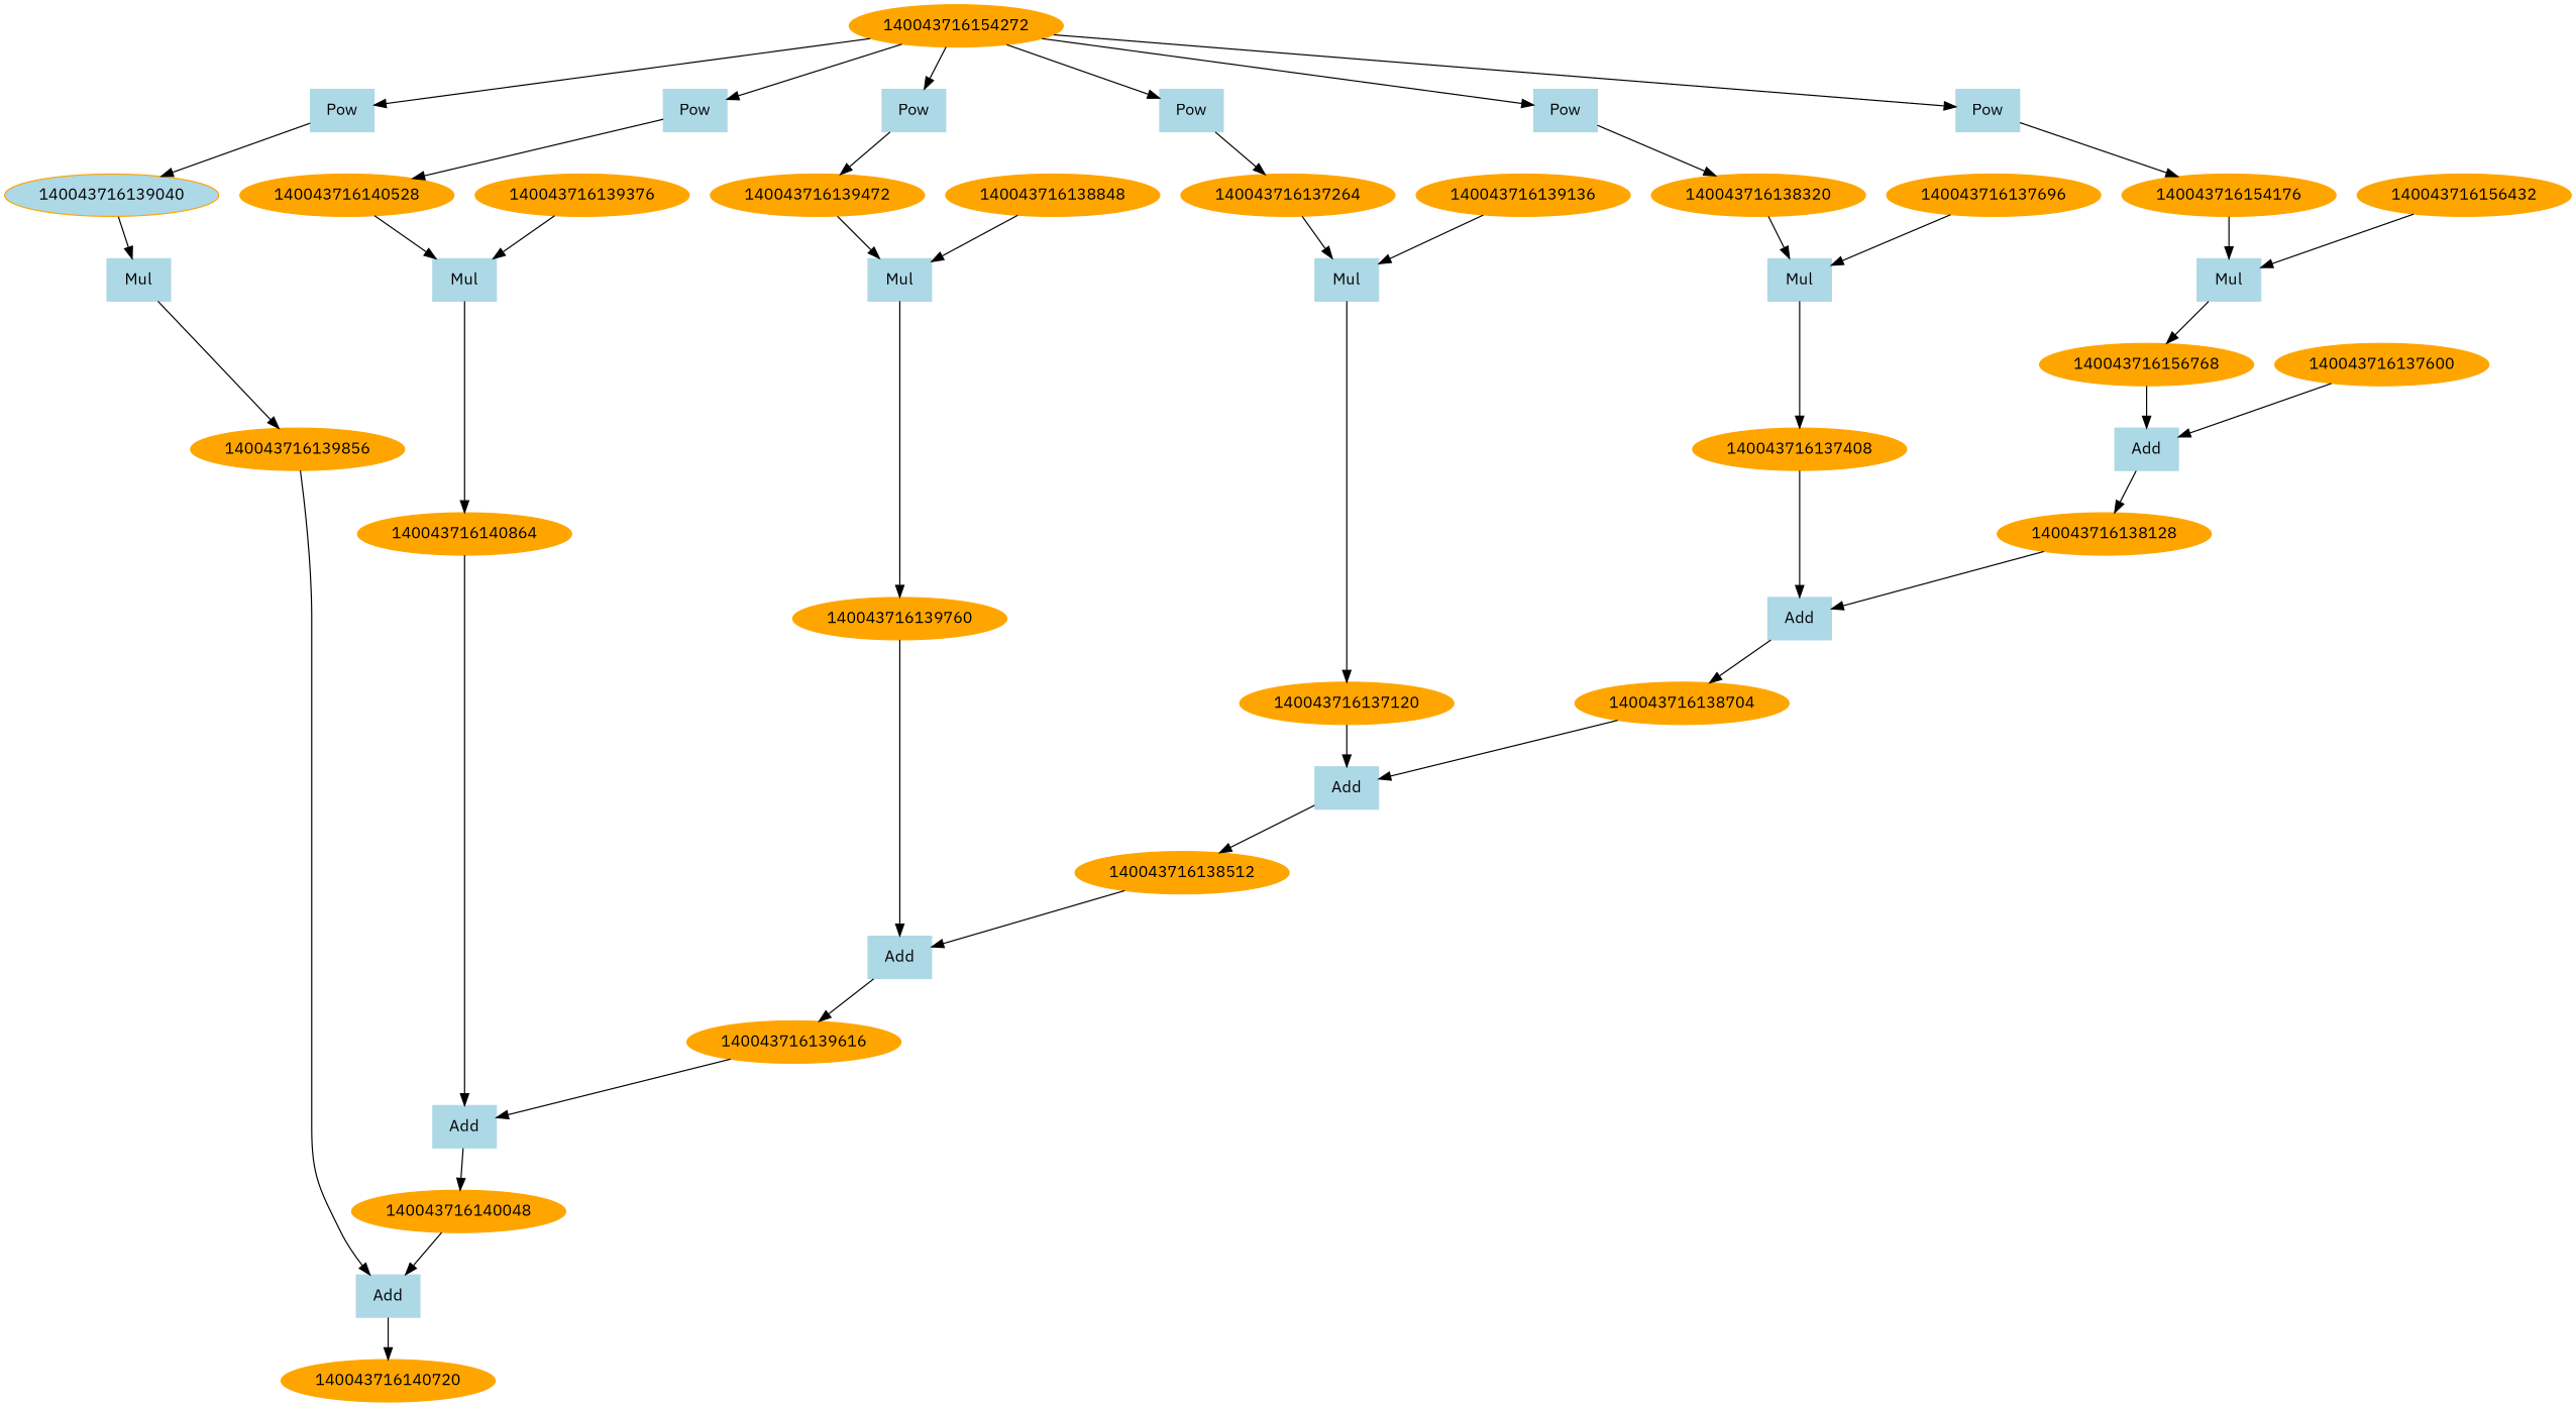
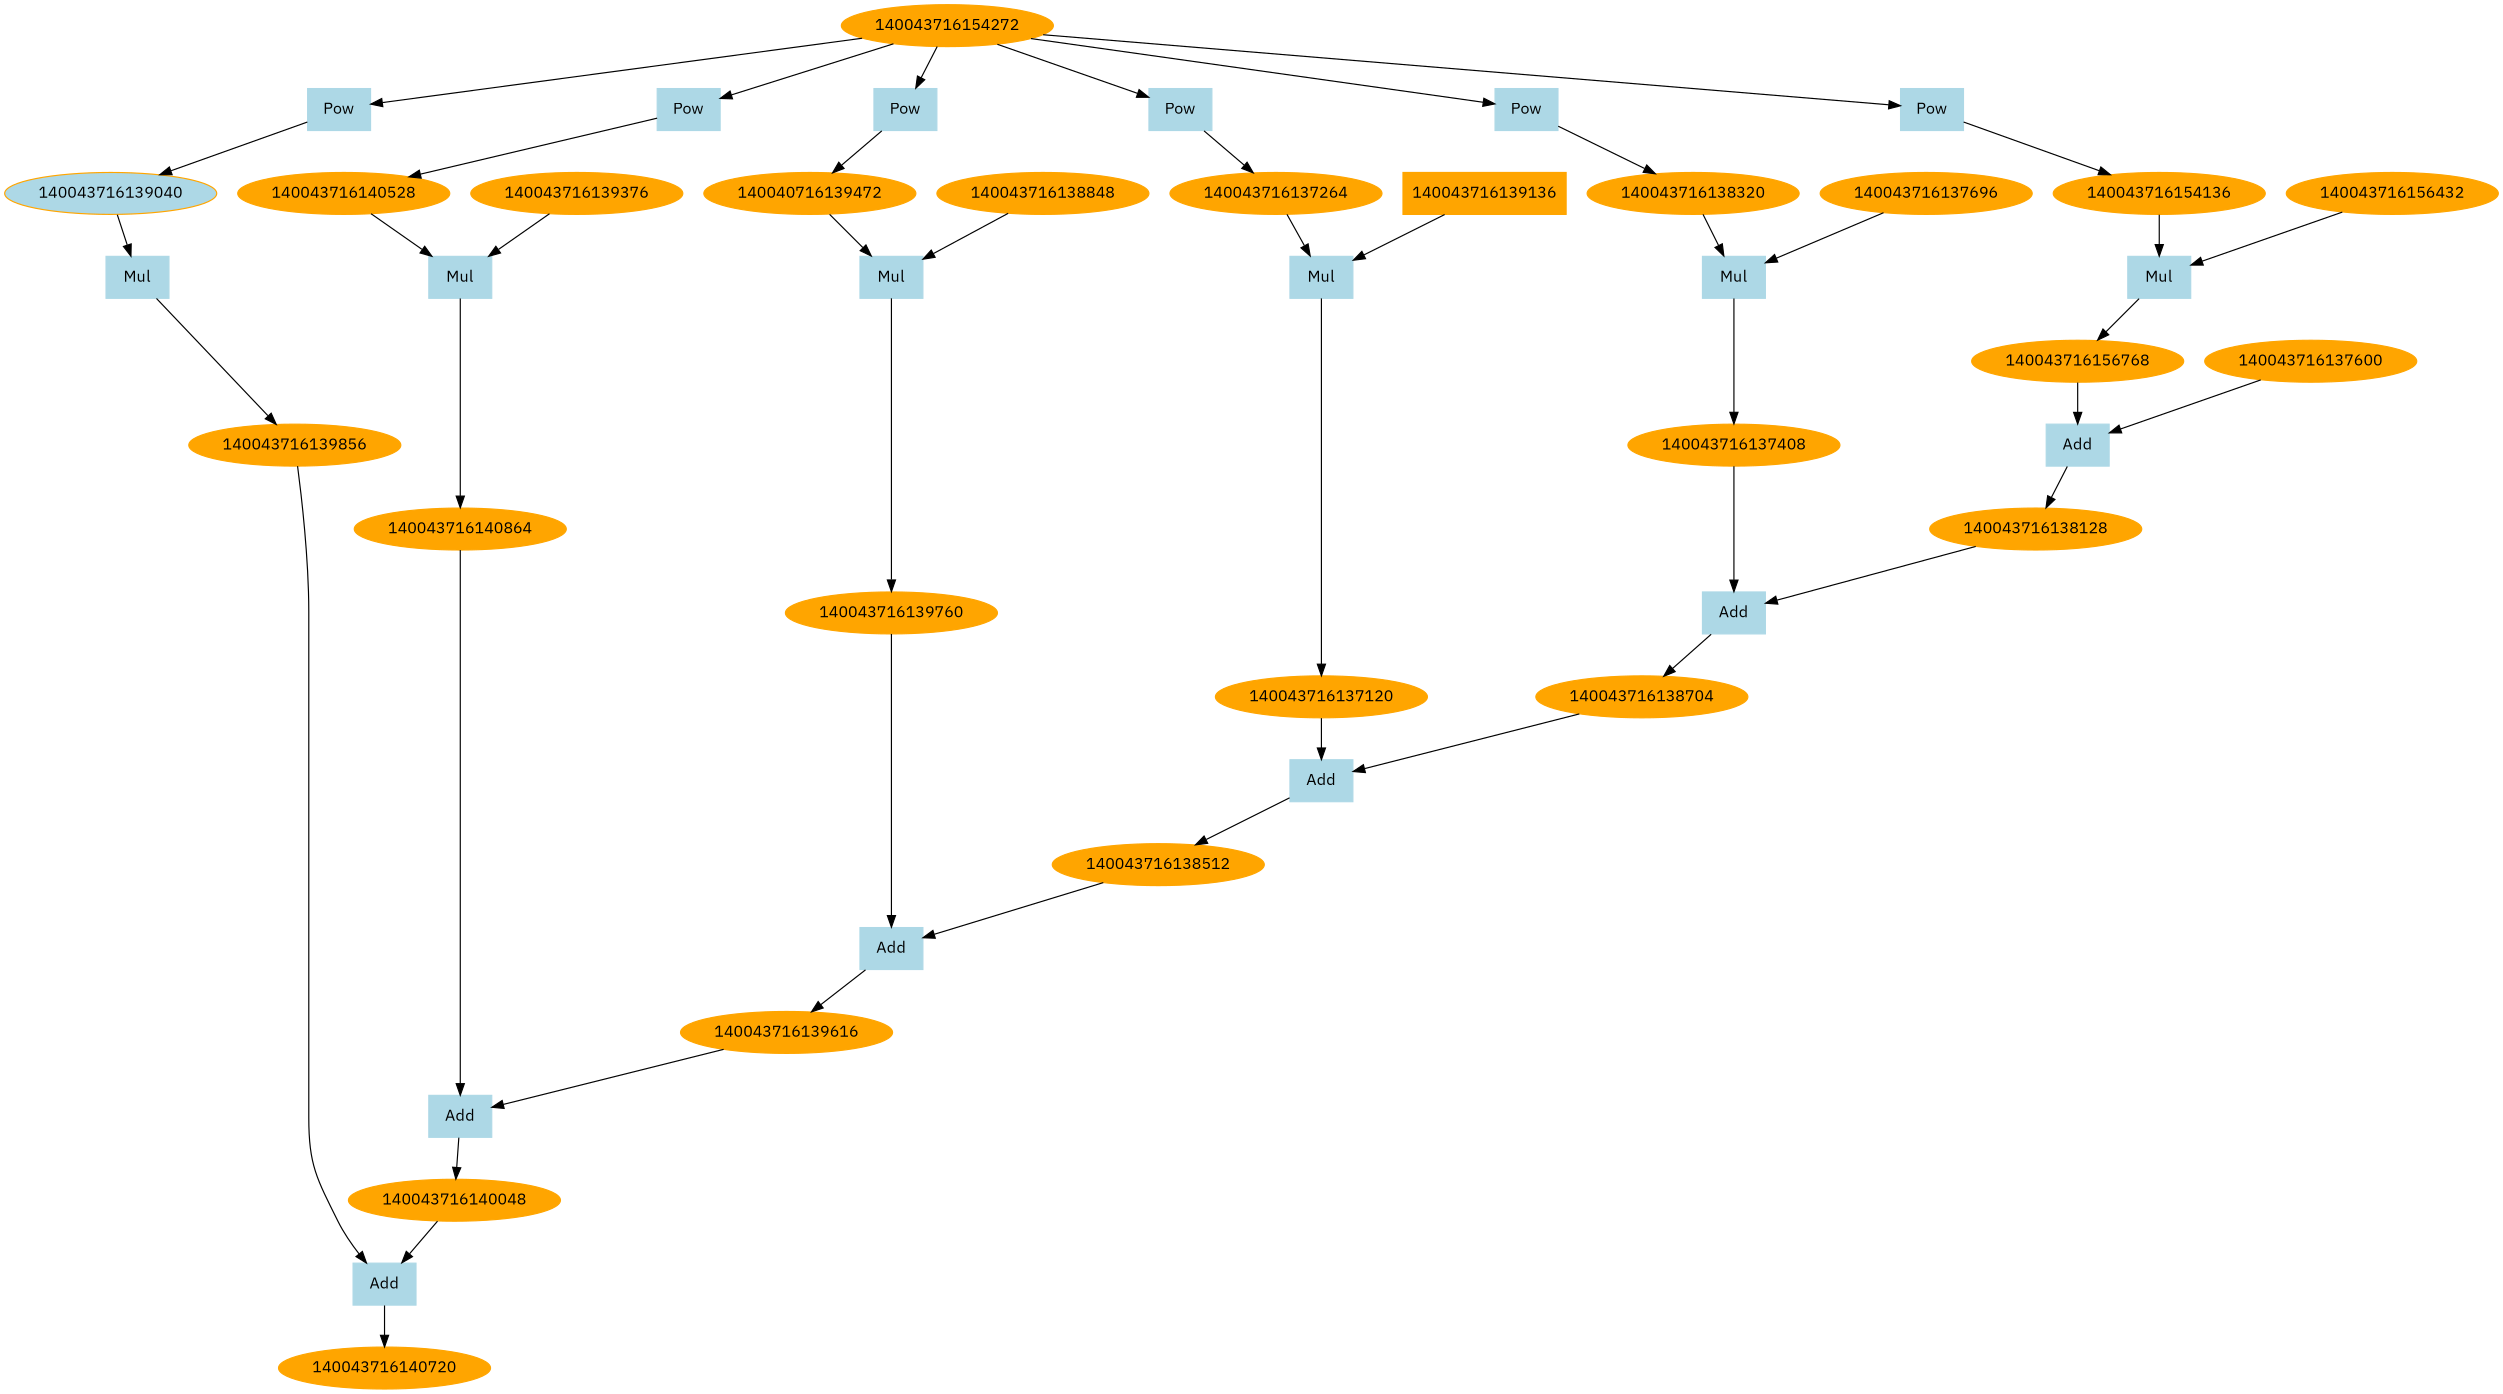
  digraph {
    fontname="IBM Plex Sans"
    node [color=orange fontname="IBM Plex Sans" style=filled]
    edge [fontname="IBM Plex Sans"]
    n1 [color=lightblue label=Add shape=box]
    140043716140720
    140043716140048
    140043716139856
    n5 [color=lightblue label=Mul shape=box]
    140043716139040 [fillcolor=lightblue]
    n7 [color=lightblue label=Pow shape=box]
    140043716154272
    n9 [color=lightblue label=Pow shape=box]
    n10 [color=lightblue label=Pow shape=box]
    n11 [color=lightblue label=Pow shape=box]
    n12 [color=lightblue label=Pow shape=box]
    n13 [color=lightblue label=Pow shape=box]
    140043716140528
-   140043716139472
+   140043716139472 [label=140040716139472]
    140043716137264
    140043716138320
-   140043716154176
+   140043716154176 [label=140043716154136]
    n19 [color=lightblue label=Add shape=box]
    140043716139616
    140043716140864
    n22 [color=lightblue label=Mul shape=box]
    140043716139376
    n24 [color=lightblue label=Add shape=box]
    140043716138512
    140043716139760
    n27 [color=lightblue label=Mul shape=box]
    140043716138848
    n29 [color=lightblue label=Add shape=box]
    140043716138704
    140043716137120
    n32 [color=lightblue label=Mul shape=box]
-   140043716139136
+   140043716139136 [shape=box]
    n34 [color=lightblue label=Add shape=box]
    140043716138128
    140043716137408
    n37 [color=lightblue label=Mul shape=box]
    140043716137696
    n39 [color=lightblue label=Add shape=box]
    140043716156768
    140043716137600
    n42 [color=lightblue label=Mul shape=box]
    140043716156432
    n1 -> 140043716140720
    140043716140048 -> n1
    140043716139856 -> n1
    n5 -> 140043716139856
    140043716139040 -> n5
    n7 -> 140043716139040
    140043716154272 -> n7
    140043716154272 -> n9
    140043716154272 -> n10
    140043716154272 -> n11
    140043716154272 -> n12
    140043716154272 -> n13
    n9 -> 140043716140528
    n10 -> 140043716139472
    n11 -> 140043716137264
    n12 -> 140043716138320
    n13 -> 140043716154176
    140043716140528 -> n22
    140043716139472 -> n27
    140043716137264 -> n32
    140043716138320 -> n37
    140043716154176 -> n42
    n19 -> 140043716140048
    140043716139616 -> n19
    140043716140864 -> n19
    n22 -> 140043716140864
    140043716139376 -> n22
    n24 -> 140043716139616
    140043716138512 -> n24
    140043716139760 -> n24
    n27 -> 140043716139760
    140043716138848 -> n27
    n29 -> 140043716138512
    140043716138704 -> n29
    140043716137120 -> n29
    n32 -> 140043716137120
    140043716139136 -> n32
    n34 -> 140043716138704
    140043716138128 -> n34
    140043716137408 -> n34
    n37 -> 140043716137408
    140043716137696 -> n37
    n39 -> 140043716138128
    140043716156768 -> n39
    140043716137600 -> n39
    n42 -> 140043716156768
    140043716156432 -> n42
  }
